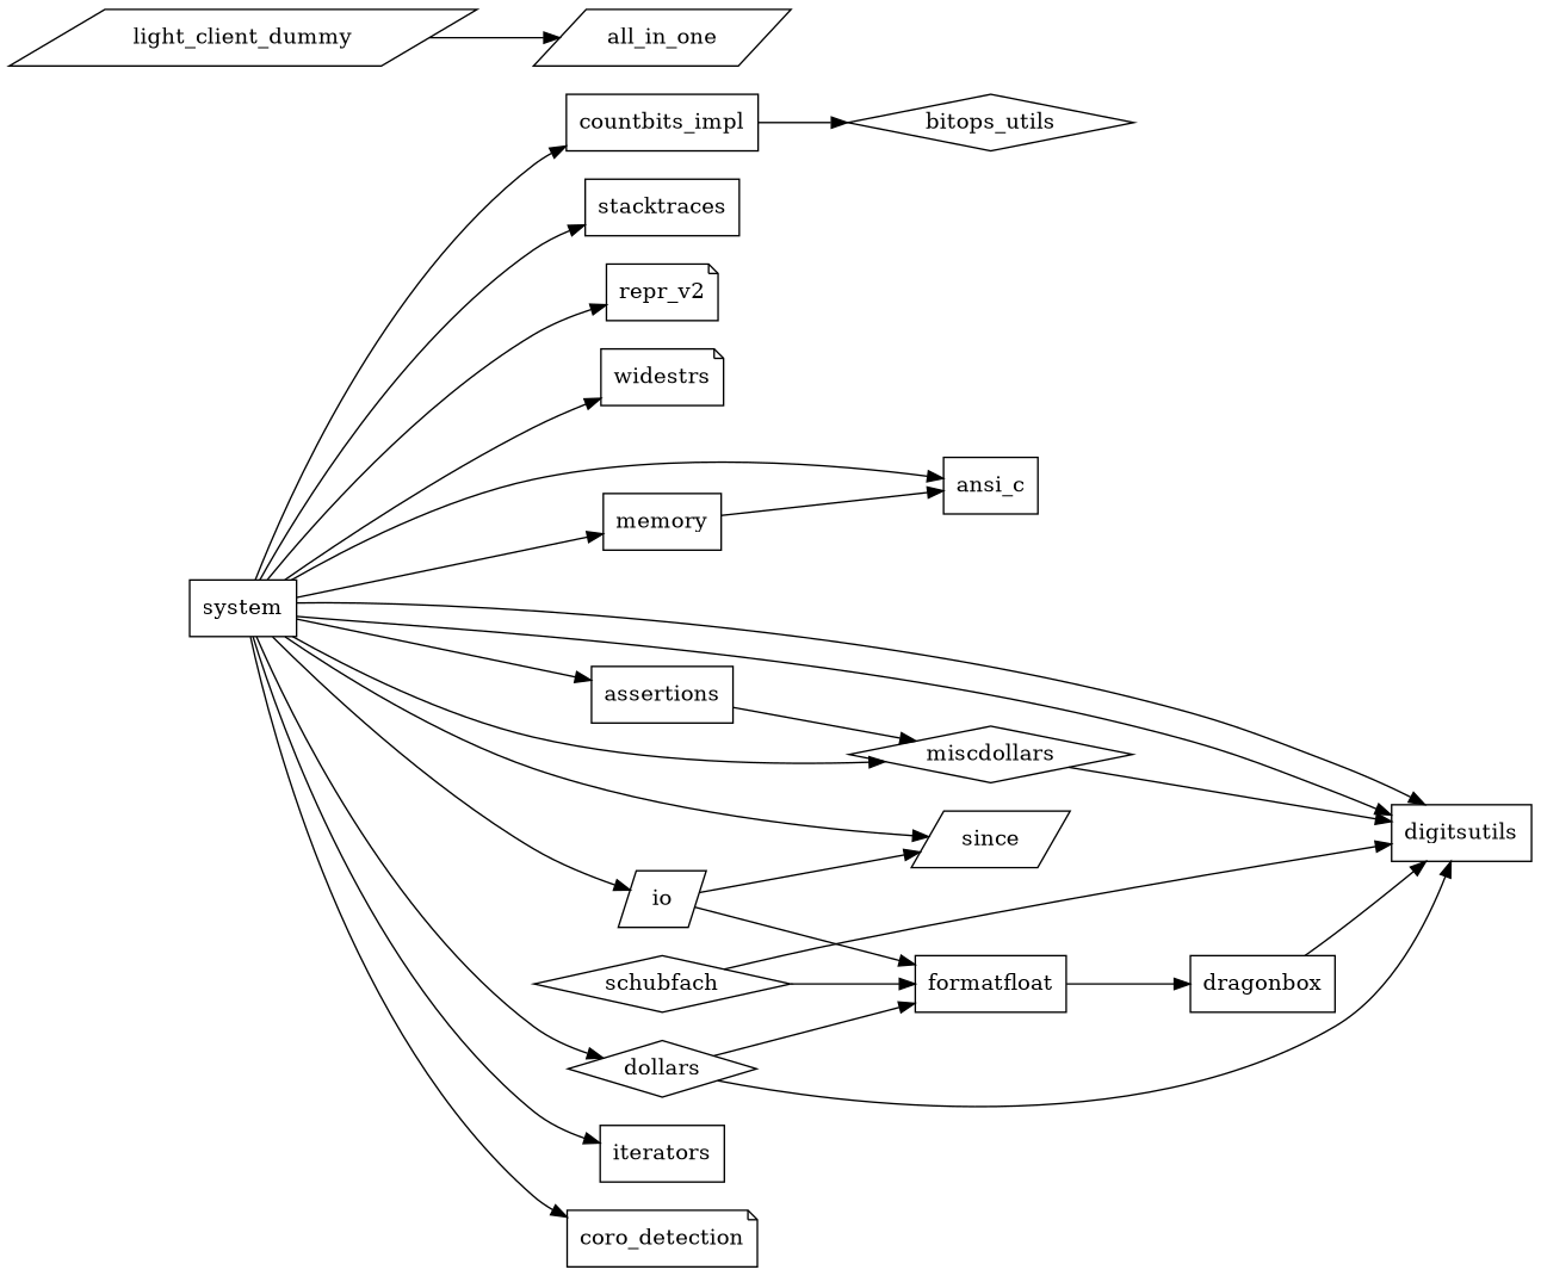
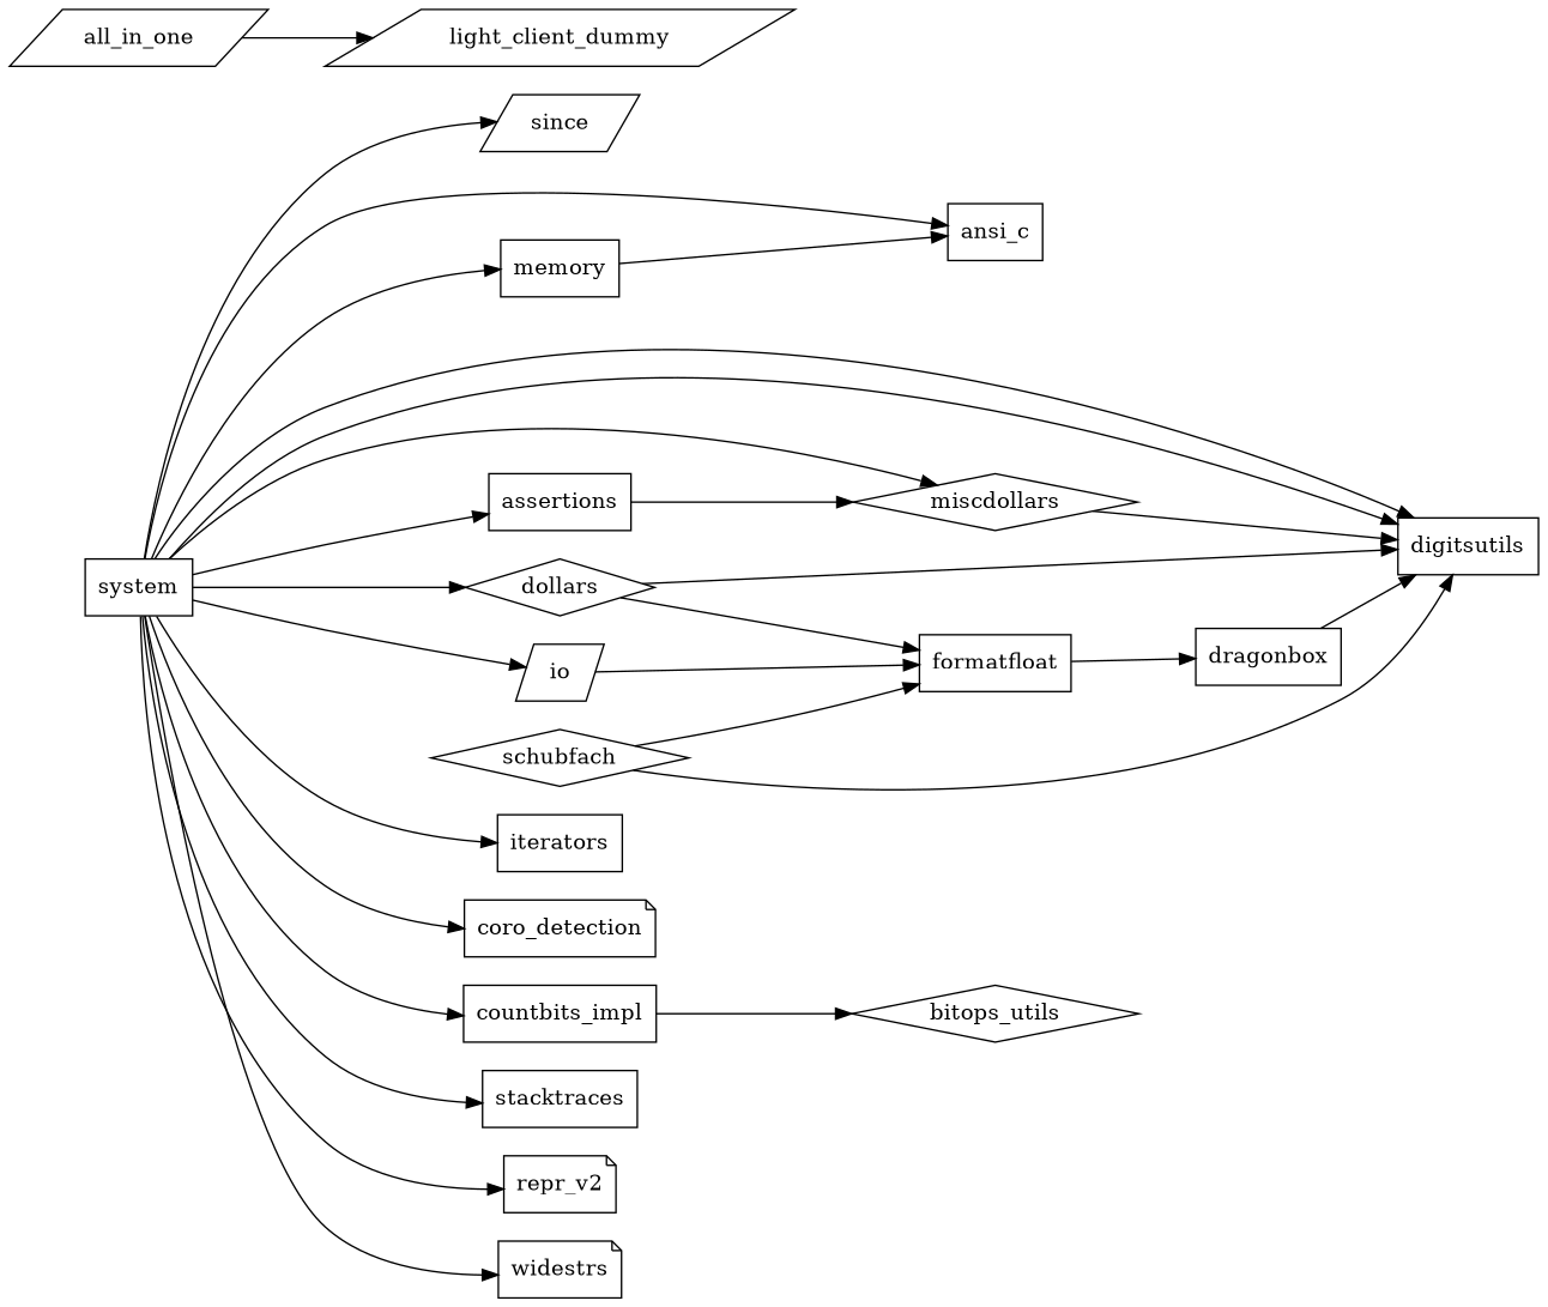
  digraph {
    rankdir=LR
    node [shape=box]
    since [shape=parallelogram]
    system
    memory
    ansi_c
    miscdollars [shape=diamond]
    digitsutils
    assertions
    iterators
    coro_detection [shape=note]
    dollars [shape=diamond]
    countbits_impl
    stacktraces
    repr_v2 [shape=note]
    widestrs [shape=note]
    io [shape=parallelogram]
    formatfloat
    bitops_utils [shape=diamond]
    dragonbox
    schubfach [shape=diamond]
    light_client_dummy [shape=parallelogram]
    all_in_one [shape=parallelogram]
    system -> since
    system -> memory
    system -> ansi_c
    system -> miscdollars
    system -> digitsutils
    system -> digitsutils
    system -> assertions
    system -> iterators
    system -> coro_detection
    system -> dollars
    system -> countbits_impl
    system -> stacktraces
    system -> repr_v2
    system -> widestrs
    system -> io
    memory -> ansi_c
    miscdollars -> digitsutils
    assertions -> miscdollars
    dollars -> digitsutils
    dollars -> formatfloat
    countbits_impl -> bitops_utils
-   io -> since
    io -> formatfloat
    formatfloat -> dragonbox
    dragonbox -> digitsutils
    schubfach -> digitsutils
    schubfach -> formatfloat
-   light_client_dummy -> all_in_one
+   all_in_one -> light_client_dummy
  }
